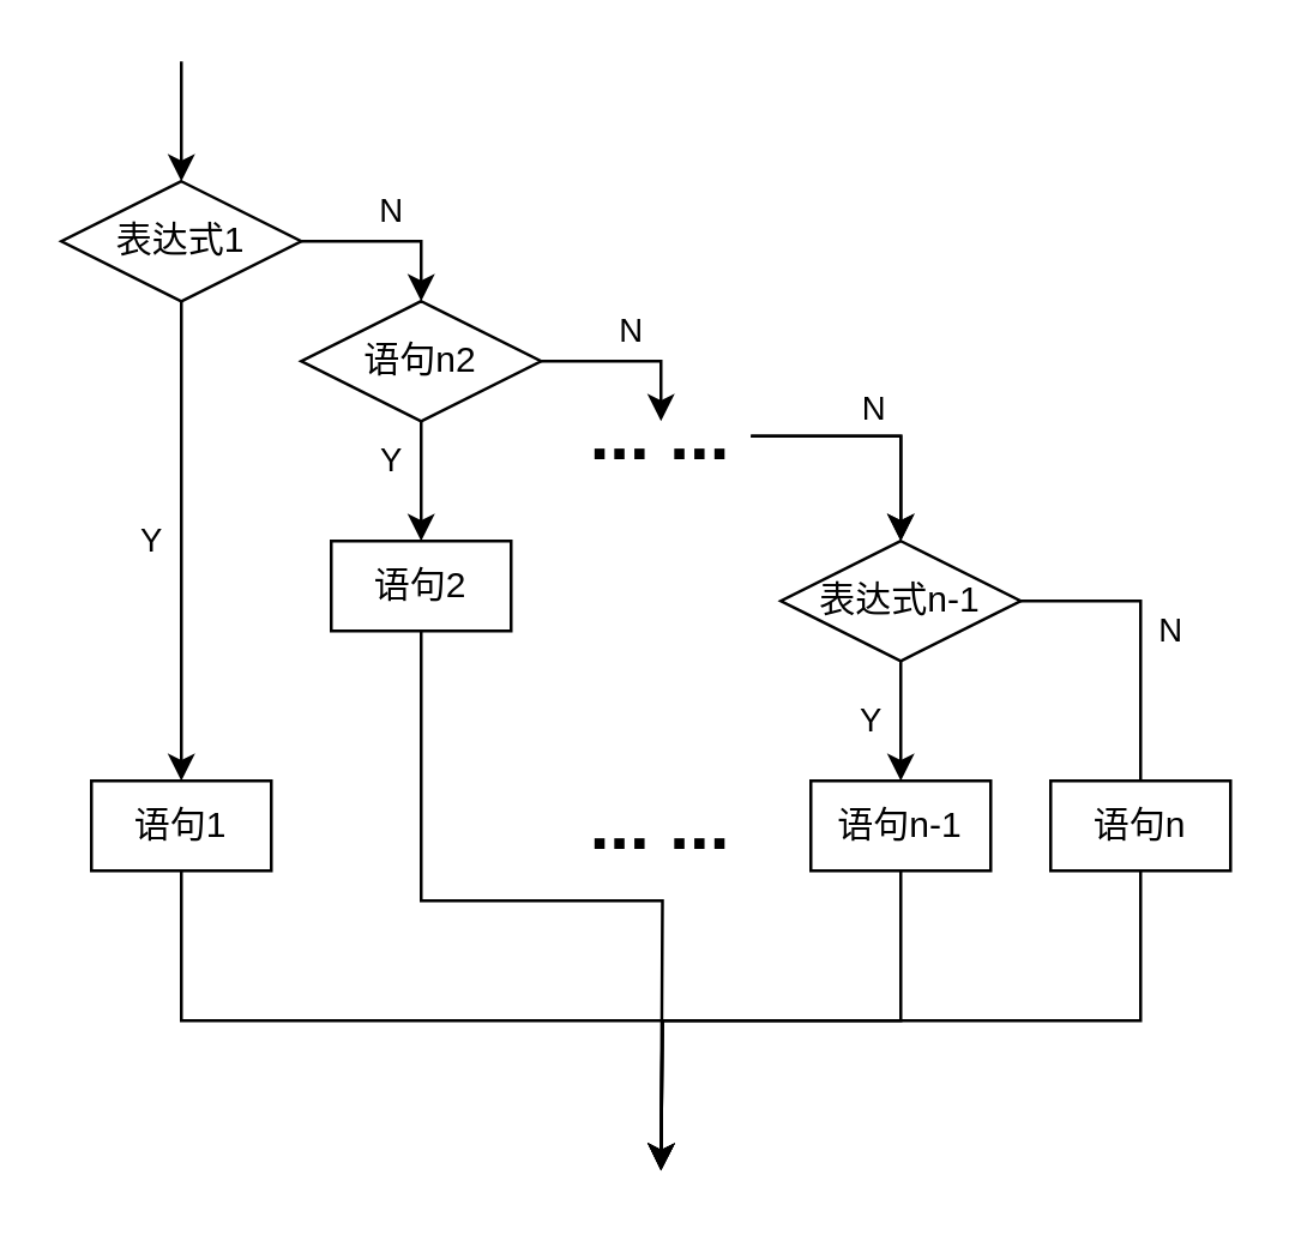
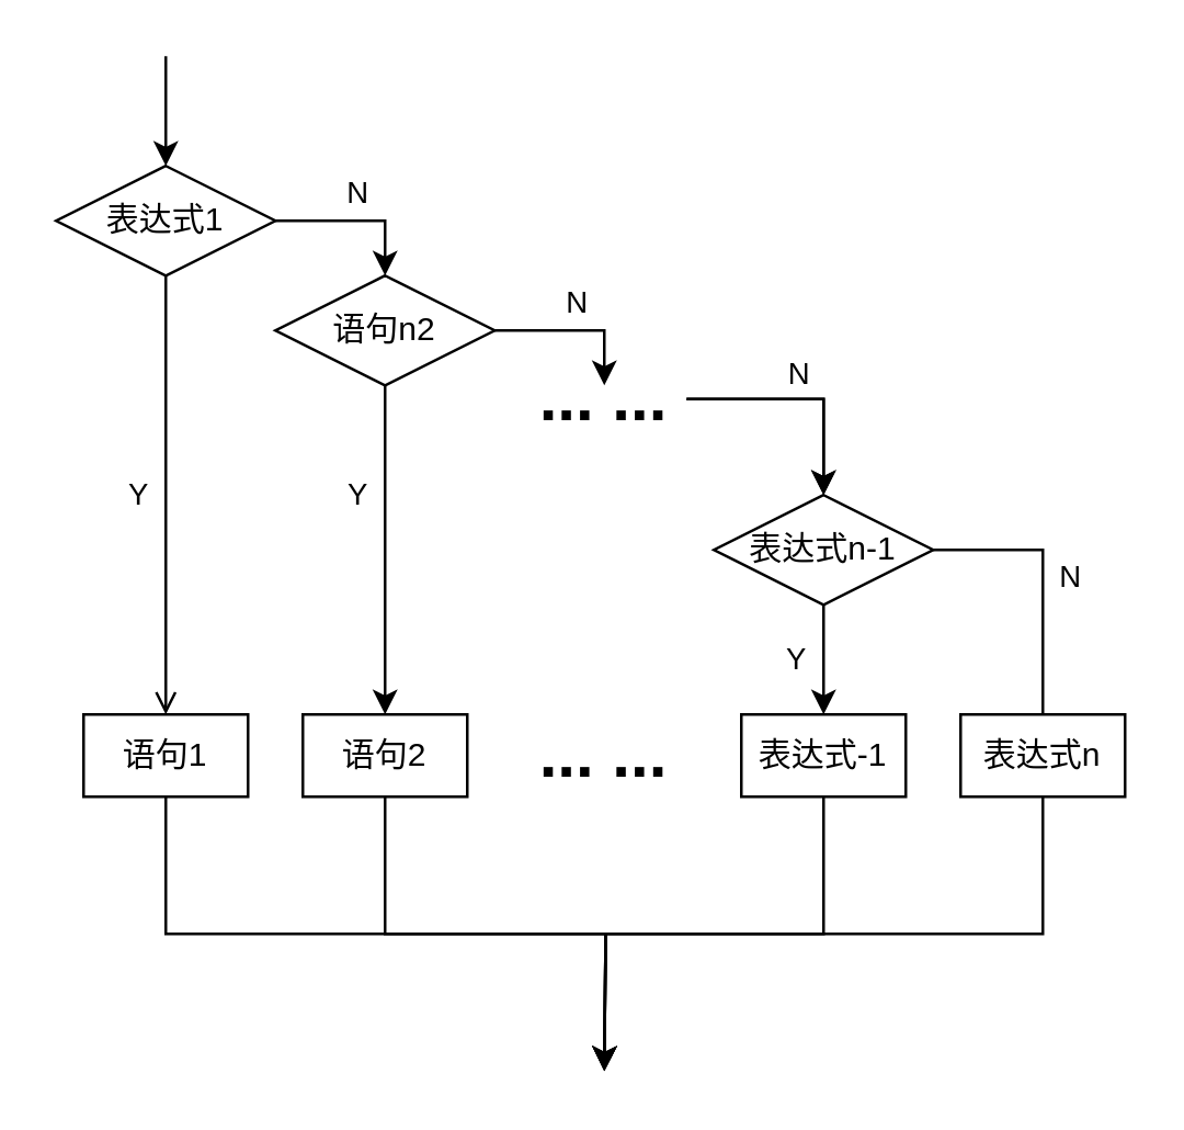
  <mxCell id="0" />
  <mxCell id="1" parent="0" />
- <mxCell id="2" value="Y" style="edgeStyle=orthogonalEdgeStyle;rounded=0;orthogonalLoop=1;jettySize=auto;html=1;exitX=0.5;exitY=1;exitDx=0;exitDy=0;entryX=0.5;entryY=0;entryDx=0;entryDy=0;labelBackgroundColor=none;" parent="1" source="4" target="12" edge="1"><mxGeometry y="-10" relative="1" as="geometry"><mxPoint as="offset" /></mxGeometry></mxCell>
+ <mxCell id="2" value="Y" style="edgeStyle=orthogonalEdgeStyle;rounded=0;orthogonalLoop=1;jettySize=auto;html=1;exitX=0.5;exitY=1;exitDx=0;exitDy=0;entryX=0.5;entryY=0;entryDx=0;entryDy=0;labelBackgroundColor=none;endArrow=open;" parent="1" source="4" target="12" edge="1"><mxGeometry y="-10" relative="1" as="geometry"><mxPoint as="offset" /></mxGeometry></mxCell>
  <mxCell id="3" value="N" style="edgeStyle=orthogonalEdgeStyle;rounded=0;orthogonalLoop=1;jettySize=auto;html=1;exitX=1;exitY=0.5;exitDx=0;exitDy=0;labelBackgroundColor=none;" parent="1" source="4" target="7" edge="1"><mxGeometry y="10" relative="1" as="geometry"><mxPoint as="offset" /></mxGeometry></mxCell>
  <mxCell id="4" value="表达式1" style="rhombus;whiteSpace=wrap;html=1;fillColor=none;" parent="1" vertex="1"><mxGeometry x="20" y="60" width="80" height="40" as="geometry" /></mxCell>
  <mxCell id="5" value="Y" style="edgeStyle=orthogonalEdgeStyle;rounded=0;orthogonalLoop=1;jettySize=auto;html=1;exitX=0.5;exitY=1;exitDx=0;exitDy=0;entryX=0.5;entryY=0;entryDx=0;entryDy=0;labelBackgroundColor=none;" parent="1" source="7" target="14" edge="1"><mxGeometry x="-0.333" y="-10" relative="1" as="geometry"><mxPoint as="offset" /></mxGeometry></mxCell>
  <mxCell id="6" value="N" style="edgeStyle=orthogonalEdgeStyle;rounded=0;orthogonalLoop=1;jettySize=auto;html=1;exitX=1;exitY=0.5;exitDx=0;exitDy=0;labelBackgroundColor=none;" parent="1" source="7" edge="1"><mxGeometry y="10" relative="1" as="geometry"><mxPoint x="220" y="140" as="targetPoint" /><Array as="points"><mxPoint x="220" y="120" /></Array><mxPoint as="offset" /></mxGeometry></mxCell>
  <mxCell id="7" value="语句n2" style="rhombus;whiteSpace=wrap;html=1;fillColor=none;" parent="1" vertex="1"><mxGeometry x="100" y="100" width="80" height="40" as="geometry" /></mxCell>
  <mxCell id="8" value="Y" style="edgeStyle=orthogonalEdgeStyle;rounded=0;orthogonalLoop=1;jettySize=auto;html=1;exitX=0.5;exitY=1;exitDx=0;exitDy=0;entryX=0.5;entryY=0;entryDx=0;entryDy=0;labelBackgroundColor=none;" parent="1" source="10" target="16" edge="1"><mxGeometry y="-10" relative="1" as="geometry"><mxPoint as="offset" /></mxGeometry></mxCell>
  <mxCell id="9" value="N" style="edgeStyle=orthogonalEdgeStyle;rounded=0;orthogonalLoop=1;jettySize=auto;html=1;exitX=1;exitY=0.5;exitDx=0;exitDy=0;entryX=0.5;entryY=0;entryDx=0;entryDy=0;labelBackgroundColor=none;endArrow=none;" parent="1" source="10" target="19" edge="1"><mxGeometry y="10" relative="1" as="geometry"><mxPoint as="offset" /></mxGeometry></mxCell>
  <mxCell id="10" value="表达式n-1" style="rhombus;whiteSpace=wrap;html=1;fillColor=none;" parent="1" vertex="1"><mxGeometry x="260" y="180" width="80" height="40" as="geometry" /></mxCell>
  <mxCell id="11" style="edgeStyle=orthogonalEdgeStyle;rounded=0;orthogonalLoop=1;jettySize=auto;html=1;exitX=0.5;exitY=1;exitDx=0;exitDy=0;" parent="1" source="12" edge="1"><mxGeometry relative="1" as="geometry"><mxPoint x="220" y="390" as="targetPoint" /></mxGeometry></mxCell>
  <mxCell id="12" value="语句1" style="rounded=0;whiteSpace=wrap;html=1;fillColor=none;" parent="1" vertex="1"><mxGeometry x="30" y="260" width="60" height="30" as="geometry" /></mxCell>
  <mxCell id="13" style="edgeStyle=orthogonalEdgeStyle;rounded=0;orthogonalLoop=1;jettySize=auto;html=1;exitX=0.5;exitY=1;exitDx=0;exitDy=0;" parent="1" source="14" edge="1"><mxGeometry relative="1" as="geometry"><mxPoint x="220" y="390" as="targetPoint" /></mxGeometry></mxCell>
- <mxCell id="14" value="语句2" style="rounded=0;whiteSpace=wrap;html=1;fillColor=none;" parent="1" vertex="1"><mxGeometry x="110" y="180" width="60" height="30" as="geometry" /></mxCell>
+ <mxCell id="14" value="语句2" style="rounded=0;whiteSpace=wrap;html=1;fillColor=none;" parent="1" vertex="1"><mxGeometry x="110" y="260" width="60" height="30" as="geometry" /></mxCell>
  <mxCell id="15" style="edgeStyle=orthogonalEdgeStyle;rounded=0;orthogonalLoop=1;jettySize=auto;html=1;exitX=0.5;exitY=1;exitDx=0;exitDy=0;" parent="1" source="16" edge="1"><mxGeometry relative="1" as="geometry"><mxPoint x="220" y="390" as="targetPoint" /></mxGeometry></mxCell>
- <mxCell id="16" value="语句n-1" style="rounded=0;whiteSpace=wrap;html=1;fillColor=none;" parent="1" vertex="1"><mxGeometry x="270" y="260" width="60" height="30" as="geometry" /></mxCell>
+ <mxCell id="16" value="表达式-1" style="rounded=0;whiteSpace=wrap;html=1;fillColor=none;" parent="1" vertex="1"><mxGeometry x="270" y="260" width="60" height="30" as="geometry" /></mxCell>
  <mxCell id="17" value="" style="endArrow=classic;html=1;rounded=0;" parent="1" target="4" edge="1"><mxGeometry width="50" height="50" relative="1" as="geometry"><mxPoint x="60" y="20" as="sourcePoint" /><mxPoint x="250" y="190" as="targetPoint" /></mxGeometry></mxCell>
  <mxCell id="18" style="edgeStyle=orthogonalEdgeStyle;rounded=0;orthogonalLoop=1;jettySize=auto;html=1;exitX=0.5;exitY=1;exitDx=0;exitDy=0;" parent="1" source="19" edge="1"><mxGeometry relative="1" as="geometry"><mxPoint x="220" y="390" as="targetPoint" /></mxGeometry></mxCell>
- <mxCell id="19" value="语句n" style="rounded=0;whiteSpace=wrap;html=1;fillColor=none;" parent="1" vertex="1"><mxGeometry x="350" y="260" width="60" height="30" as="geometry" /></mxCell>
+ <mxCell id="19" value="表达式n" style="rounded=0;whiteSpace=wrap;html=1;fillColor=none;" parent="1" vertex="1"><mxGeometry x="350" y="260" width="60" height="30" as="geometry" /></mxCell>
  <mxCell id="20" style="edgeStyle=orthogonalEdgeStyle;rounded=0;orthogonalLoop=1;jettySize=auto;html=1;entryX=0.5;entryY=0;entryDx=0;entryDy=0;" parent="1" source="22" target="10" edge="1"><mxGeometry relative="1" as="geometry" /></mxCell>
  <mxCell id="21" value="N" style="edgeStyle=orthogonalEdgeStyle;rounded=0;orthogonalLoop=1;jettySize=auto;html=1;labelBackgroundColor=none;" parent="1" source="22" target="10" edge="1"><mxGeometry x="-0.035" y="9" relative="1" as="geometry"><Array as="points"><mxPoint x="300" y="145" /></Array><mxPoint as="offset" /></mxGeometry></mxCell>
  <mxCell id="22" value="&lt;b&gt;&lt;font style=&quot;font-size: 24px;&quot;&gt;... ...&lt;/font&gt;&lt;/b&gt;" style="text;html=1;strokeColor=none;fillColor=none;align=center;verticalAlign=middle;whiteSpace=wrap;rounded=0;" parent="1" vertex="1"><mxGeometry x="190" y="130" width="60" height="30" as="geometry" /></mxCell>
  <mxCell id="23" value="&lt;b&gt;&lt;font style=&quot;font-size: 24px;&quot;&gt;... ...&lt;/font&gt;&lt;/b&gt;" style="text;html=1;strokeColor=none;fillColor=none;align=center;verticalAlign=middle;whiteSpace=wrap;rounded=0;" parent="1" vertex="1"><mxGeometry x="190" y="260" width="60" height="30" as="geometry" /></mxCell>
  <mxCell id="24" style="edgeStyle=orthogonalEdgeStyle;rounded=0;orthogonalLoop=1;jettySize=auto;html=1;exitX=0.5;exitY=1;exitDx=0;exitDy=0;" parent="1" source="22" target="22" edge="1"><mxGeometry relative="1" as="geometry" /></mxCell>
